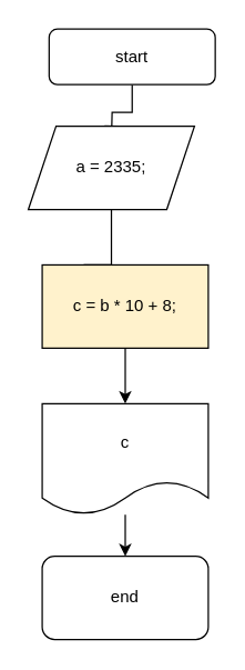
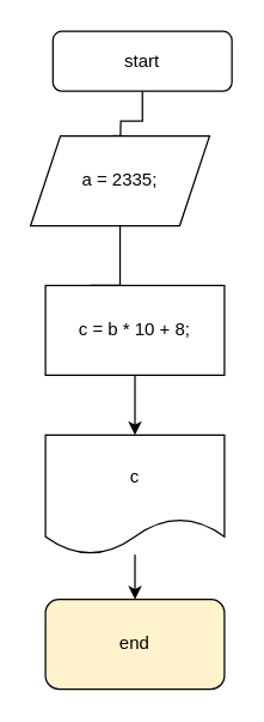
  <mxCell id="0" />
  <mxCell id="1" parent="0" />
  <mxCell id="2" value="" style="rounded=0;html=1;jettySize=auto;orthogonalLoop=1;fontSize=11;endArrow=block;endFill=0;endSize=8;strokeWidth=1;shadow=0;labelBackgroundColor=none;edgeStyle=orthogonalEdgeStyle;" parent="1" source="3" edge="1"><mxGeometry relative="1" as="geometry"><mxPoint x="80" y="100" as="targetPoint" /></mxGeometry></mxCell>
  <mxCell id="3" value="start" style="rounded=1;whiteSpace=wrap;html=1;fontSize=12;glass=0;strokeWidth=1;shadow=0;" parent="1" vertex="1"><mxGeometry x="35" y="20" width="120" height="40" as="geometry" /></mxCell>
  <mxCell id="4" style="edgeStyle=orthogonalEdgeStyle;rounded=0;orthogonalLoop=1;jettySize=auto;html=1;exitX=0.5;exitY=1;exitDx=0;exitDy=0;" edge="1" parent="1" source="5"><mxGeometry relative="1" as="geometry"><mxPoint x="60" y="230" as="targetPoint" /></mxGeometry></mxCell>
  <mxCell id="5" value="a = 2335;" style="shape=parallelogram;perimeter=parallelogramPerimeter;whiteSpace=wrap;html=1;fixedSize=1;" vertex="1" parent="1"><mxGeometry x="20" y="90" width="120" height="60" as="geometry" /></mxCell>
  <mxCell id="6" style="edgeStyle=orthogonalEdgeStyle;rounded=0;orthogonalLoop=1;jettySize=auto;html=1;exitX=0.5;exitY=1;exitDx=0;exitDy=0;" edge="1" parent="1" source="7"><mxGeometry relative="1" as="geometry"><mxPoint x="90" y="290" as="targetPoint" /></mxGeometry></mxCell>
- <mxCell id="7" value="c = b * 10 + 8;" style="rounded=0;whiteSpace=wrap;html=1;fillColor=#fff2cc;" vertex="1" parent="1"><mxGeometry x="30" y="190" width="120" height="60" as="geometry" /></mxCell>
+ <mxCell id="7" value="c = b * 10 + 8;" style="rounded=0;whiteSpace=wrap;html=1;" vertex="1" parent="1"><mxGeometry x="30" y="190" width="120" height="60" as="geometry" /></mxCell>
  <mxCell id="8" value="" style="edgeStyle=orthogonalEdgeStyle;rounded=0;orthogonalLoop=1;jettySize=auto;html=1;" edge="1" parent="1" source="9"><mxGeometry relative="1" as="geometry"><mxPoint x="90" y="400" as="targetPoint" /></mxGeometry></mxCell>
  <mxCell id="9" value="c" style="shape=document;whiteSpace=wrap;html=1;boundedLbl=1;" vertex="1" parent="1"><mxGeometry x="30" y="290" width="120" height="80" as="geometry" /></mxCell>
- <mxCell id="10" value="end&lt;br&gt;" style="rounded=1;whiteSpace=wrap;html=1;" vertex="1" parent="1"><mxGeometry x="30" y="400" width="120" height="60" as="geometry" /></mxCell>
+ <mxCell id="10" value="end&lt;br&gt;" style="rounded=1;whiteSpace=wrap;html=1;fillColor=#fff2cc;" vertex="1" parent="1"><mxGeometry x="30" y="400" width="120" height="60" as="geometry" /></mxCell>
